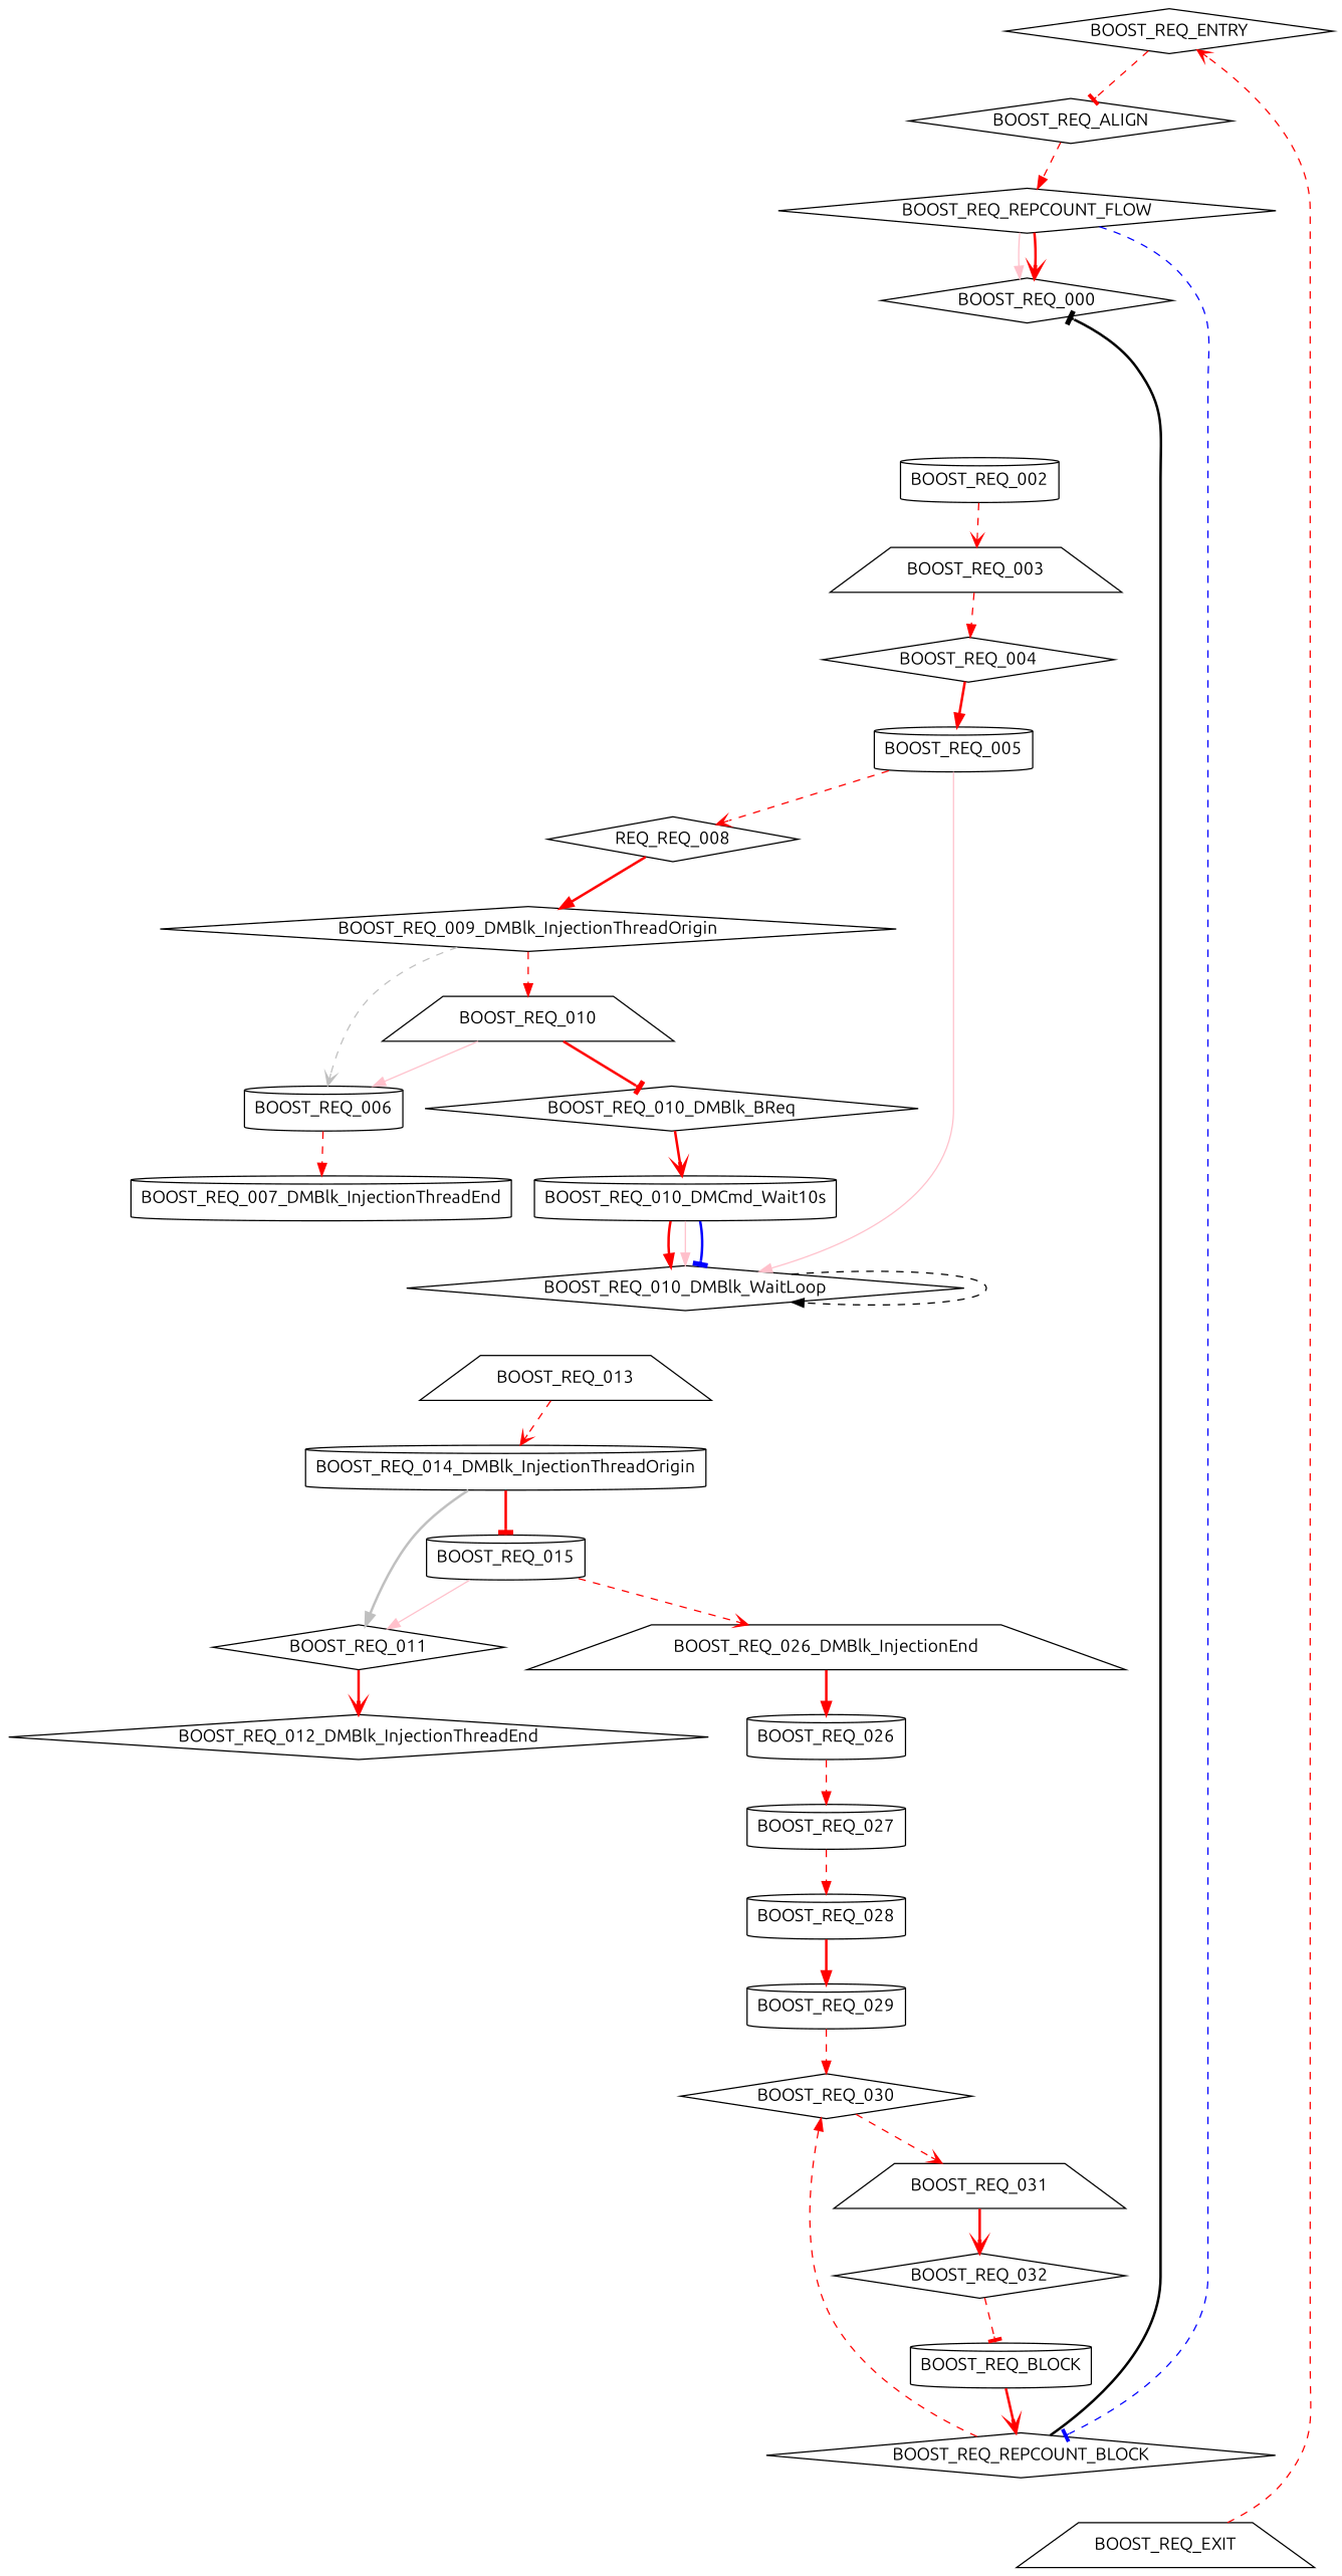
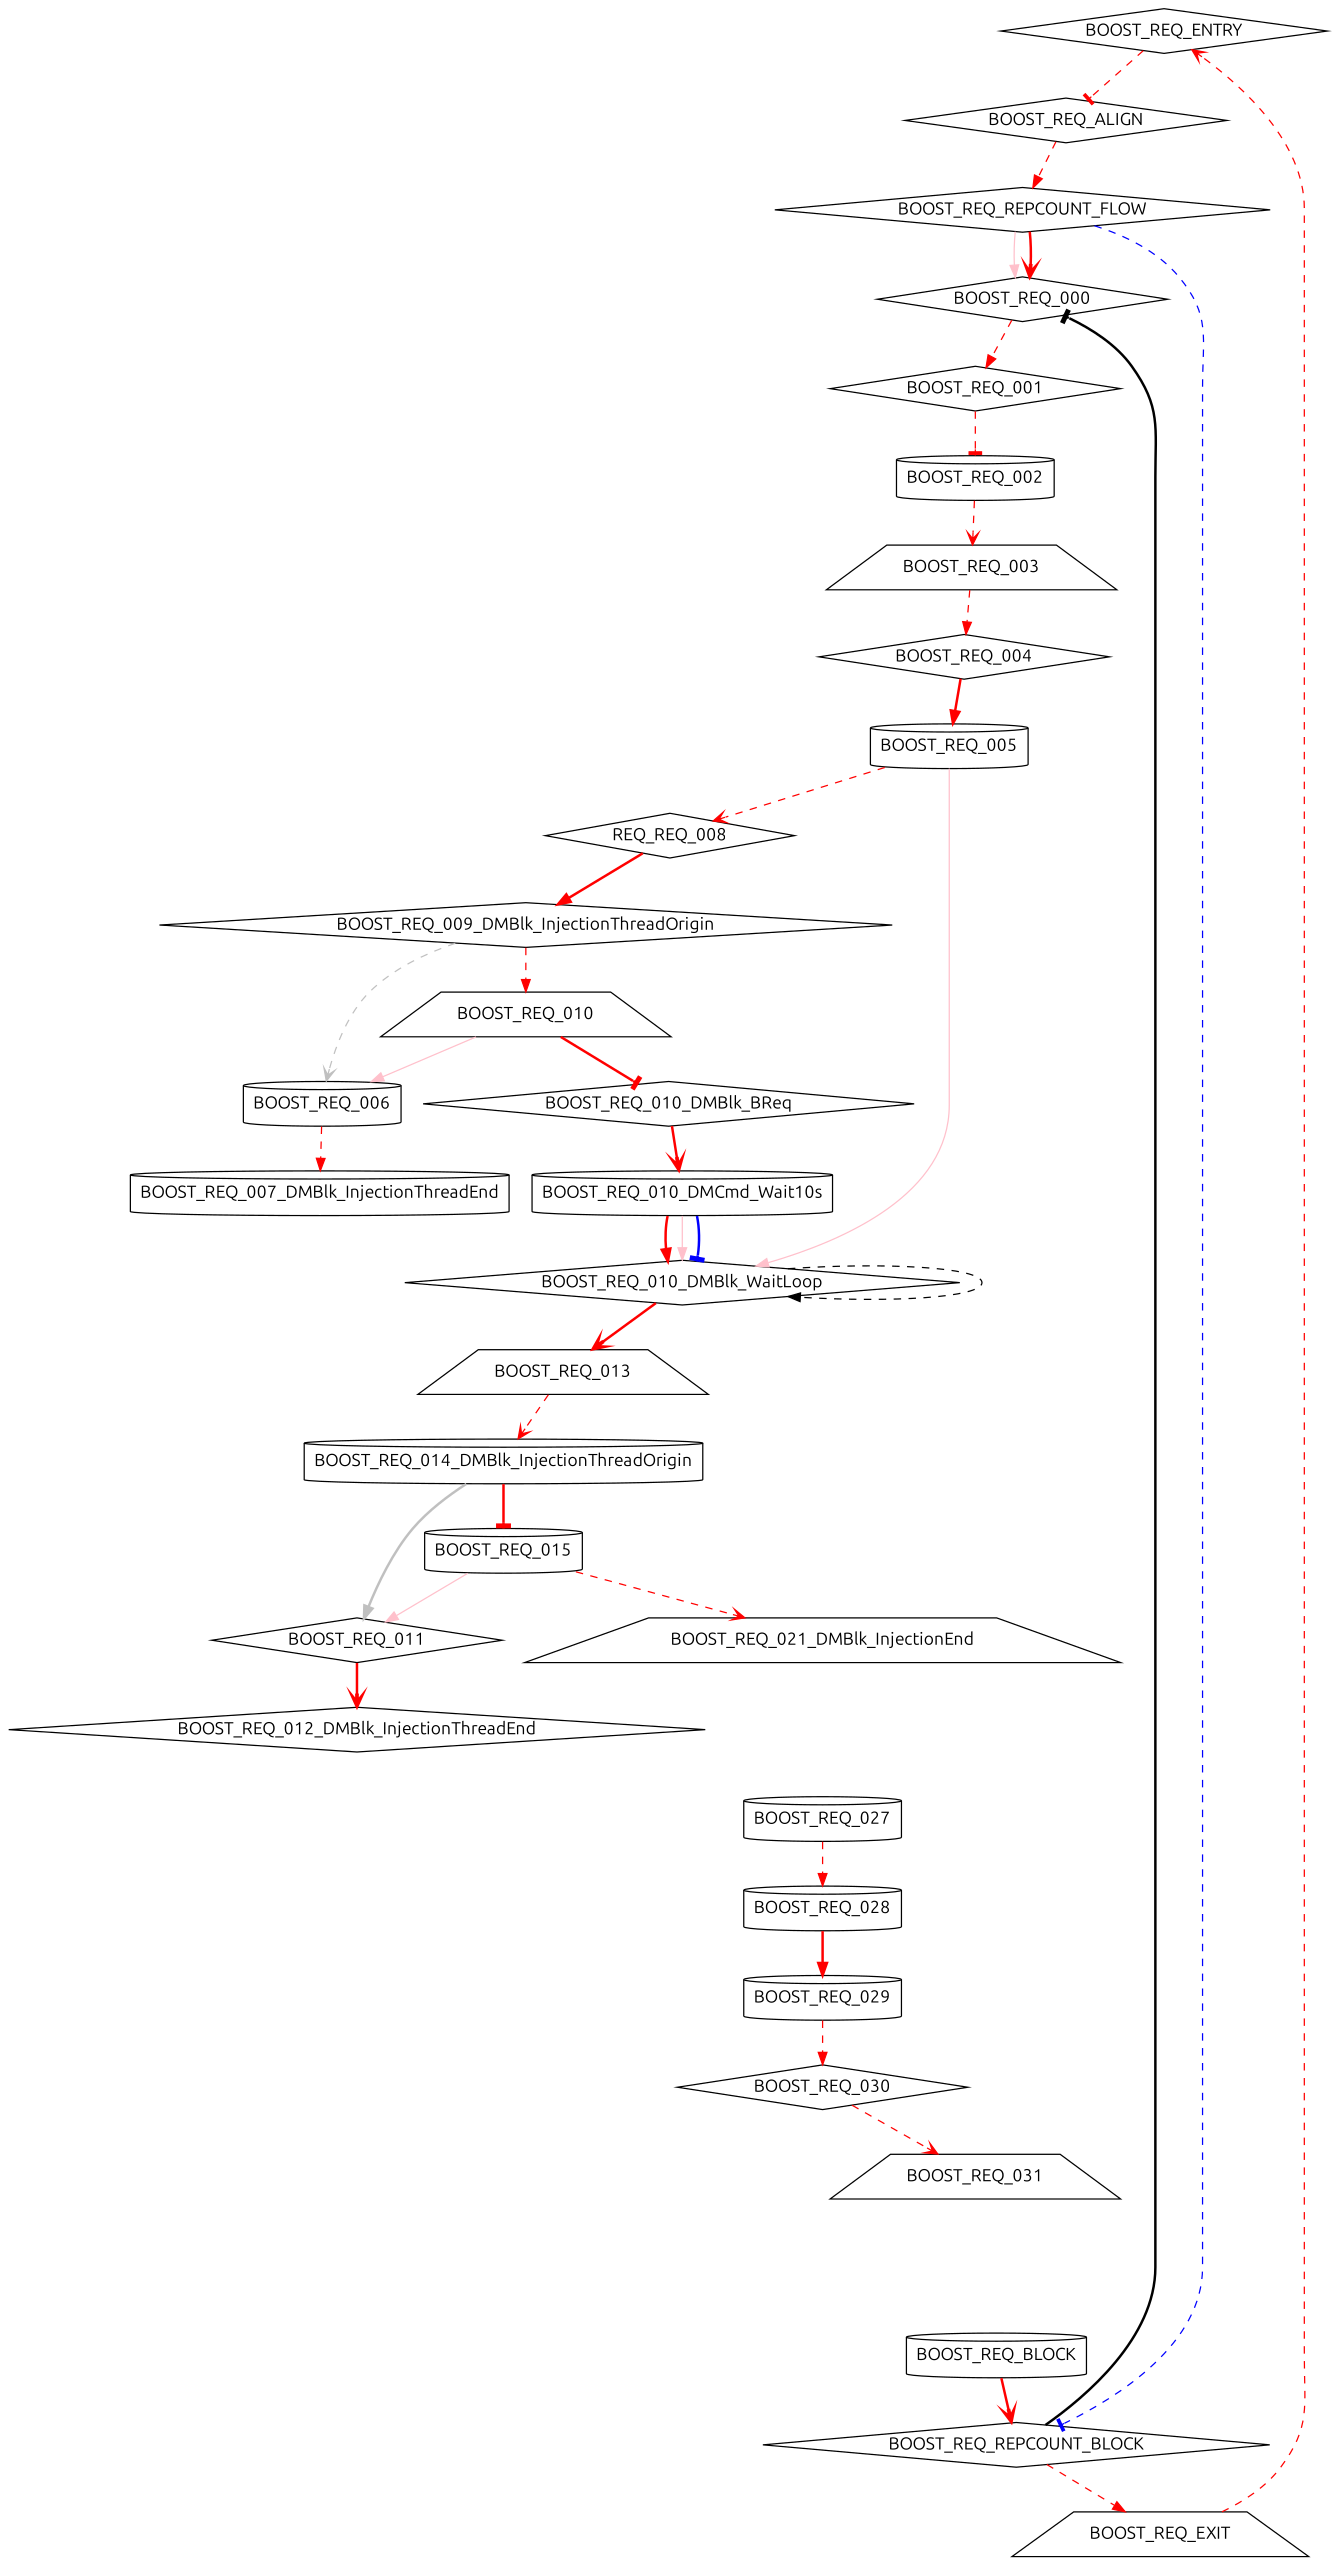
  digraph {
    fontname=Ubuntu
    node [cpu=0 fontname=Ubuntu patentry=false patexit=false pattern=BOOST_REQ shape=diamond type=tmsg bpcstart=false fid=1 gid=300 par="0x40000000000" reqnobeam=0 vacc=0]
    edge [arrowhead=normal color=red fontname=Ubuntu style=dashed type=defdst]
    BOOST_REQ_ENTRY [patentry=true qhi=0 qil=0 qlo=0 tperiod=10000 type=block bpcstart="" fid="" gid="" par="" reqnobeam="" vacc=""]
    BOOST_REQ_ALIGN [qhi=0 qil=0 qlo=0 tperiod=10000 type=blockalign bpcstart="" fid="" gid="" par="" reqnobeam="" vacc=""]
    BOOST_REQ_REPCOUNT_FLOW [qty=0 toffs=0 tvalid=0 type=flow vabs=true bpcstart="" fid="" gid="" par="" reqnobeam="" vacc=""]
    BOOST_REQ_000 [beamin=false bpid=6 evtno=255 sid=36 toffs=0]
    BOOST_REQ_REPCOUNT_BLOCK [qhi=0 qil=0 qlo=1 tperiod=10000 type=block bpcstart="" fid="" gid="" par="" reqnobeam="" vacc=""]
    BOOST_REQ_EXIT [patexit=true qhi=0 qil=0 qlo=1 shape=trapezium tperiod=10000 type=block bpcstart="" fid="" gid="" par="" reqnobeam="" vacc=""]
+   BOOST_REQ_001 [beamin=false bpid=6 evtno=259 sid=36 toffs=0]
    BOOST_REQ_002 [beamin=false bpid=6 evtno=245 shape=cylinder sid=36 toffs=200000]
    BOOST_REQ_003 [beamin=true bpid=0 evtno=256 shape=trapezium sid=31 toffs=20000000]
    BOOST_REQ_004 [beamin=true bpid=0 evtno=512 sid=31 toffs=20000008]
    BOOST_REQ_005 [beamin=true bpid=0 evtno=350 shape=cylinder sid=31 toffs=20000024 vacc=8]
    n12 [beamin=true bpid=1 evtno=256 label=REQ_REQ_008 sid=32 toffs=308000000]
    BOOST_REQ_010_DMBlk_WaitLoop [qhi=1 qil=1 qlo=1 tperiod=10000 type=block bpcstart="" fid="" gid="" par="" reqnobeam="" vacc=""]
    BOOST_REQ_009_DMBlk_InjectionThreadOrigin [thread=1 toffs=366000008 type=origin bpcstart="" fid="" gid="" par="" reqnobeam="" vacc=""]
    BOOST_REQ_013 [beamin=true bpid=2 evtno=256 shape=trapezium sid=33 toffs=269999976]
    BOOST_REQ_010 [beamin=true bpid=1 evtno=352 par="0x40000000001" shape=trapezium sid=32 toffs=466000024 vacc=8]
    BOOST_REQ_006 [beamin=true bpid=1 evtno=39 shape=cylinder sid=32 toffs=32]
    BOOST_REQ_010_DMBlk_BReq [qhi=0 qil=0 qlo=0 tperiod=466010000 type=block bpcstart="" fid="" gid="" par="" reqnobeam="" vacc=""]
    BOOST_REQ_007_DMBlk_InjectionThreadEnd [qhi=0 qil=0 qlo=0 shape=cylinder tperiod=10000 type=block bpcstart="" fid="" gid="" par="" reqnobeam="" vacc=""]
    BOOST_REQ_010_DMCmd_Wait10s [qty=1000000 shape=cylinder toffs=0 tvalid=0 type=flow vabs=true bpcstart="" fid="" gid="" par="" reqnobeam="" vacc=""]
    BOOST_REQ_014_DMBlk_InjectionThreadOrigin [shape=cylinder thread=1 toffs=269999984 type=origin bpcstart="" fid="" gid="" par="" reqnobeam="" vacc=""]
    BOOST_REQ_015 [beamin=true bpid=2 evtno=354 par="0x40000000001" shape=cylinder sid=33 toffs=270000000 vacc=8]
    BOOST_REQ_011 [beamin=true bpid=2 evtno=39 sid=33 toffs=32]
-   BOOST_REQ_026_DMBlk_InjectionEnd [qhi=1 qil=1 qlo=1 shape=trapezium tperiod=936000000 type=blockalign bpcstart="" fid="" gid="" par="" reqnobeam="" vacc=""]
+   BOOST_REQ_026_DMBlk_InjectionEnd [qhi=1 qil=1 qlo=1 shape=trapezium tperiod=936000000 type=blockalign label=BOOST_REQ_021_DMBlk_InjectionEnd bpcstart="" fid="" gid="" par="" reqnobeam="" vacc=""]
    BOOST_REQ_012_DMBlk_InjectionThreadEnd [qhi=0 qil=0 qlo=0 tperiod=10000 type=block bpcstart="" fid="" gid="" par="" reqnobeam="" vacc=""]
-   BOOST_REQ_026 [beamin=true bpid=4 evtno=351 shape=cylinder sid=35 toffs=1000000000 vacc=8]
    BOOST_REQ_027 [beamin=true bpid=5 evtno=512 shape=cylinder sid=36 toffs=3303999976]
    BOOST_REQ_028 [beamin=true bpid=5 evtno=256 shape=cylinder sid=36 toffs=3317999976]
    BOOST_REQ_029 [beamin=true bpid=6 evtno=512 shape=cylinder sid=36 toffs=3347999976]
    BOOST_REQ_030 [beamin=true bpid=6 evtno=256 sid=36 toffs=3361999976]
    BOOST_REQ_031 [beamin=false bpid=6 evtno=246 shape=trapezium sid=36 toffs=3654019976]
-   BOOST_REQ_032 [beamin=false bpid=6 evtno=258 sid=36 toffs=3671999976]
    BOOST_REQ_BLOCK [qhi=0 qil=0 qlo=0 shape=cylinder tperiod=3712000000 type=block bpcstart="" fid="" gid="" par="" reqnobeam="" vacc=""]
    BOOST_REQ_ENTRY -> BOOST_REQ_ALIGN [arrowhead=tee]
    BOOST_REQ_ALIGN -> BOOST_REQ_REPCOUNT_FLOW
    BOOST_REQ_REPCOUNT_FLOW -> BOOST_REQ_000 [color=pink type=flowdst arrowhead="" style=""]
    BOOST_REQ_REPCOUNT_FLOW -> BOOST_REQ_000 [arrowhead=vee style=bold]
    BOOST_REQ_REPCOUNT_FLOW -> BOOST_REQ_REPCOUNT_BLOCK [arrowhead=tee color=blue type=target]
+   BOOST_REQ_000 -> BOOST_REQ_001
    BOOST_REQ_REPCOUNT_BLOCK -> BOOST_REQ_000 [arrowhead=tee style=bold type=altdst color=""]
-   BOOST_REQ_REPCOUNT_BLOCK -> BOOST_REQ_030
+   BOOST_REQ_REPCOUNT_BLOCK -> BOOST_REQ_EXIT
    BOOST_REQ_EXIT -> BOOST_REQ_ENTRY [arrowhead=vee]
+   BOOST_REQ_001 -> BOOST_REQ_002 [arrowhead=tee]
    BOOST_REQ_002 -> BOOST_REQ_003 [arrowhead=vee]
    BOOST_REQ_003 -> BOOST_REQ_004
    BOOST_REQ_004 -> BOOST_REQ_005 [style=bold]
    BOOST_REQ_005 -> n12 [arrowhead=vee]
    BOOST_REQ_005 -> BOOST_REQ_010_DMBlk_WaitLoop [color=pink type=dynpar0 arrowhead="" style=""]
    n12 -> BOOST_REQ_009_DMBlk_InjectionThreadOrigin [style=bold]
    BOOST_REQ_010_DMBlk_WaitLoop -> BOOST_REQ_010_DMBlk_WaitLoop [type=altdst color=""]
+   BOOST_REQ_010_DMBlk_WaitLoop -> BOOST_REQ_013 [arrowhead=vee style=bold]
    BOOST_REQ_009_DMBlk_InjectionThreadOrigin -> BOOST_REQ_010
    BOOST_REQ_009_DMBlk_InjectionThreadOrigin -> BOOST_REQ_006 [arrowhead=vee color=gray type=origindst]
    BOOST_REQ_013 -> BOOST_REQ_014_DMBlk_InjectionThreadOrigin [arrowhead=vee]
    BOOST_REQ_010 -> BOOST_REQ_006 [color=pink type=dynpar1 arrowhead="" style=""]
    BOOST_REQ_010 -> BOOST_REQ_010_DMBlk_BReq [arrowhead=tee style=bold]
    BOOST_REQ_006 -> BOOST_REQ_007_DMBlk_InjectionThreadEnd
    BOOST_REQ_010_DMBlk_BReq -> BOOST_REQ_010_DMCmd_Wait10s [arrowhead=vee style=bold]
    BOOST_REQ_010_DMCmd_Wait10s -> BOOST_REQ_010_DMBlk_WaitLoop [style=bold]
    BOOST_REQ_010_DMCmd_Wait10s -> BOOST_REQ_010_DMBlk_WaitLoop [color=pink type=flowdst arrowhead="" style=""]
    BOOST_REQ_010_DMCmd_Wait10s -> BOOST_REQ_010_DMBlk_WaitLoop [arrowhead=tee color=blue style=bold type=target]
    BOOST_REQ_014_DMBlk_InjectionThreadOrigin -> BOOST_REQ_015 [arrowhead=tee style=bold]
    BOOST_REQ_014_DMBlk_InjectionThreadOrigin -> BOOST_REQ_011 [color=gray style=bold type=origindst]
    BOOST_REQ_015 -> BOOST_REQ_011 [color=pink type=dynpar1 arrowhead="" style=""]
    BOOST_REQ_015 -> BOOST_REQ_026_DMBlk_InjectionEnd [arrowhead=vee]
    BOOST_REQ_011 -> BOOST_REQ_012_DMBlk_InjectionThreadEnd [arrowhead=vee style=bold]
-   BOOST_REQ_026_DMBlk_InjectionEnd -> BOOST_REQ_026 [style=bold]
-   BOOST_REQ_026 -> BOOST_REQ_027
    BOOST_REQ_027 -> BOOST_REQ_028
    BOOST_REQ_028 -> BOOST_REQ_029 [style=bold]
    BOOST_REQ_029 -> BOOST_REQ_030
    BOOST_REQ_030 -> BOOST_REQ_031 [arrowhead=vee]
-   BOOST_REQ_031 -> BOOST_REQ_032 [arrowhead=vee style=bold]
-   BOOST_REQ_032 -> BOOST_REQ_BLOCK [arrowhead=tee]
    BOOST_REQ_BLOCK -> BOOST_REQ_REPCOUNT_BLOCK [arrowhead=vee style=bold]
  }
